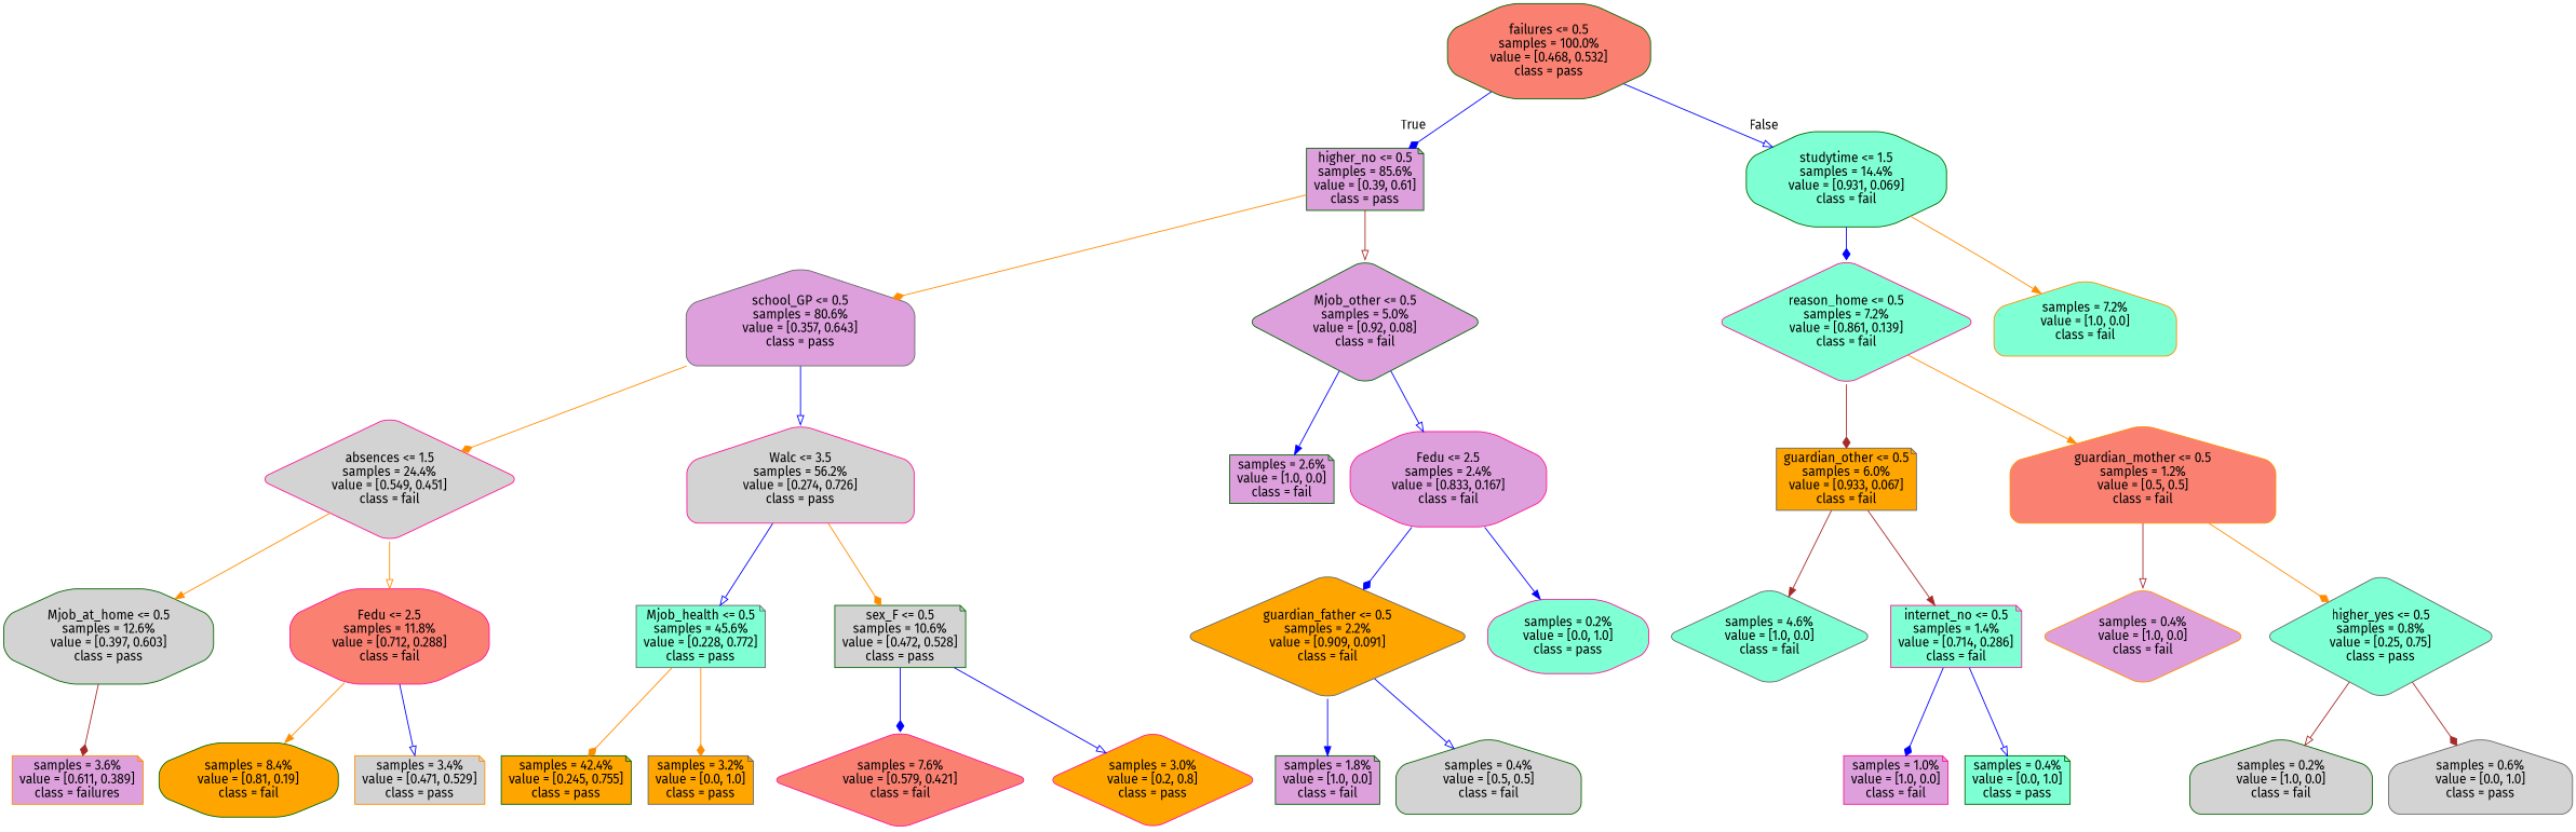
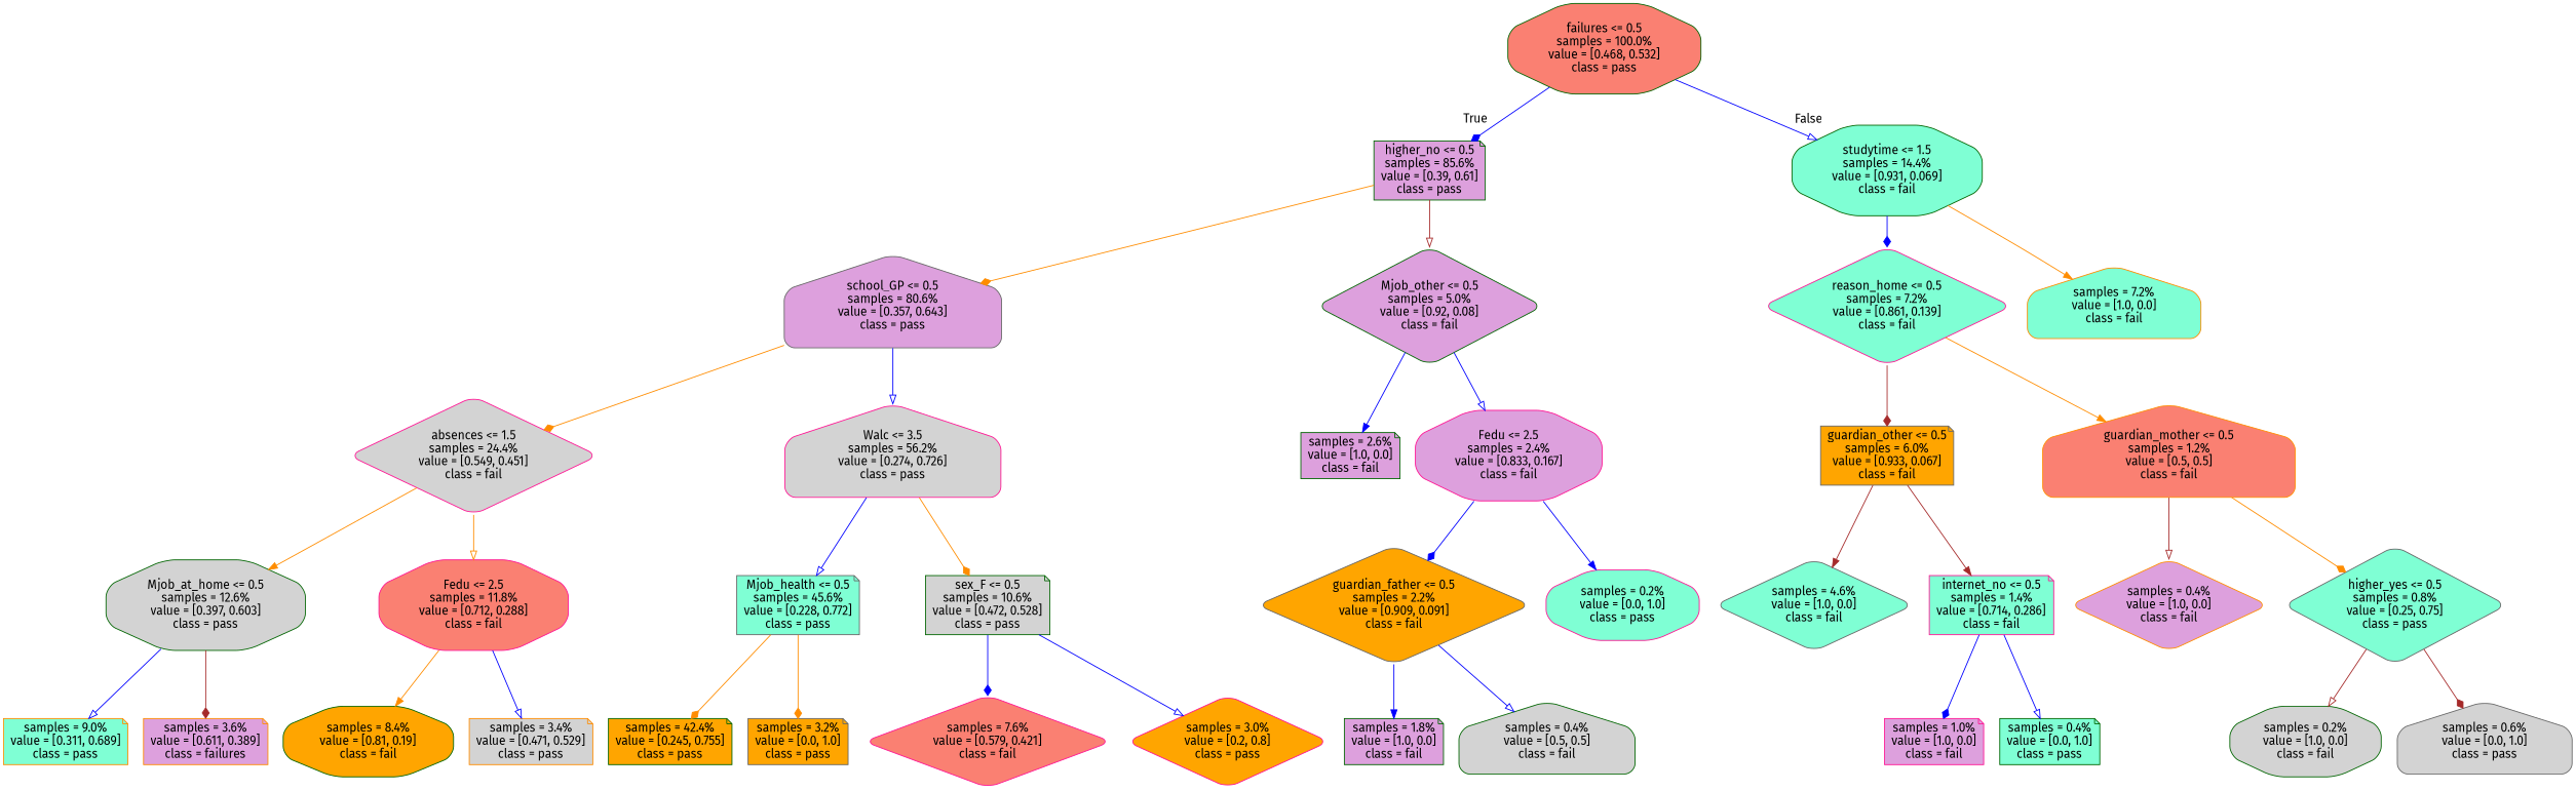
  digraph {
    fontname="Fira Sans"
    node [color=darkgreen fillcolor=aquamarine fontname="Fira Sans" shape=note style="filled, rounded"]
    edge [arrowhead=diamond color=blue fontname="Fira Sans"]
    n1 [fillcolor=salmon label="failures <= 0.5\nsamples = 100.0%\nvalue = [0.468, 0.532]\nclass = pass" shape=octagon]
    n2 [fillcolor=plum label="higher_no <= 0.5\nsamples = 85.6%\nvalue = [0.39, 0.61]\nclass = pass"]
    n3 [label="studytime <= 1.5\nsamples = 14.4%\nvalue = [0.931, 0.069]\nclass = fail" shape=octagon]
    n4 [color=gray40 fillcolor=plum label="school_GP <= 0.5\nsamples = 80.6%\nvalue = [0.357, 0.643]\nclass = pass" shape=house]
    n5 [fillcolor=plum label="Mjob_other <= 0.5\nsamples = 5.0%\nvalue = [0.92, 0.08]\nclass = fail" shape=diamond]
    n6 [color=deeppink label="reason_home <= 0.5\nsamples = 7.2%\nvalue = [0.861, 0.139]\nclass = fail" shape=diamond]
    n7 [color=darkorange label="samples = 7.2%\nvalue = [1.0, 0.0]\nclass = fail" shape=house]
    n8 [color=deeppink fillcolor=lightgrey label="absences <= 1.5\nsamples = 24.4%\nvalue = [0.549, 0.451]\nclass = fail" shape=diamond]
    n9 [color=deeppink fillcolor=lightgrey label="Walc <= 3.5\nsamples = 56.2%\nvalue = [0.274, 0.726]\nclass = pass" shape=house]
    n10 [fillcolor=plum label="samples = 2.6%\nvalue = [1.0, 0.0]\nclass = fail"]
    n11 [color=deeppink fillcolor=plum label="Fedu <= 2.5\nsamples = 2.4%\nvalue = [0.833, 0.167]\nclass = fail" shape=octagon]
    n12 [fillcolor=lightgrey label="Mjob_at_home <= 0.5\nsamples = 12.6%\nvalue = [0.397, 0.603]\nclass = pass" shape=octagon]
    n13 [color=deeppink fillcolor=salmon label="Fedu <= 2.5\nsamples = 11.8%\nvalue = [0.712, 0.288]\nclass = fail" shape=octagon]
    n14 [color=gray40 label="Mjob_health <= 0.5\nsamples = 45.6%\nvalue = [0.228, 0.772]\nclass = pass"]
    n15 [fillcolor=lightgrey label="sex_F <= 0.5\nsamples = 10.6%\nvalue = [0.472, 0.528]\nclass = pass"]
+   n16 [color=darkorange label="samples = 9.0%\nvalue = [0.311, 0.689]\nclass = pass"]
    n17 [color=darkorange fillcolor=plum label="samples = 3.6%\nvalue = [0.611, 0.389]\nclass = failures"]
    n18 [fillcolor=orange label="samples = 8.4%\nvalue = [0.81, 0.19]\nclass = fail" shape=octagon]
    n19 [color=darkorange fillcolor=lightgrey label="samples = 3.4%\nvalue = [0.471, 0.529]\nclass = pass"]
    n20 [fillcolor=orange label="samples = 42.4%\nvalue = [0.245, 0.755]\nclass = pass"]
    n21 [color=gray40 fillcolor=orange label="samples = 3.2%\nvalue = [0.0, 1.0]\nclass = pass"]
    n22 [color=deeppink fillcolor=salmon label="samples = 7.6%\nvalue = [0.579, 0.421]\nclass = fail" shape=diamond]
    n23 [color=deeppink fillcolor=orange label="samples = 3.0%\nvalue = [0.2, 0.8]\nclass = pass" shape=diamond]
    n24 [color=gray40 fillcolor=orange label="guardian_father <= 0.5\nsamples = 2.2%\nvalue = [0.909, 0.091]\nclass = fail" shape=diamond]
    n25 [color=deeppink label="samples = 0.2%\nvalue = [0.0, 1.0]\nclass = pass" shape=octagon]
    n26 [fillcolor=plum label="samples = 1.8%\nvalue = [1.0, 0.0]\nclass = fail"]
    n27 [fillcolor=lightgrey label="samples = 0.4%\nvalue = [0.5, 0.5]\nclass = fail" shape=house]
    n28 [color=gray40 fillcolor=orange label="guardian_other <= 0.5\nsamples = 6.0%\nvalue = [0.933, 0.067]\nclass = fail"]
    n29 [color=darkorange fillcolor=salmon label="guardian_mother <= 0.5\nsamples = 1.2%\nvalue = [0.5, 0.5]\nclass = fail" shape=house]
    n30 [color=gray40 label="samples = 4.6%\nvalue = [1.0, 0.0]\nclass = fail" shape=diamond]
    n31 [color=deeppink label="internet_no <= 0.5\nsamples = 1.4%\nvalue = [0.714, 0.286]\nclass = fail"]
    n32 [color=darkorange fillcolor=plum label="samples = 0.4%\nvalue = [1.0, 0.0]\nclass = fail" shape=diamond]
    n33 [color=gray40 label="higher_yes <= 0.5\nsamples = 0.8%\nvalue = [0.25, 0.75]\nclass = pass" shape=diamond]
    n34 [color=deeppink fillcolor=plum label="samples = 1.0%\nvalue = [1.0, 0.0]\nclass = fail"]
    n35 [label="samples = 0.4%\nvalue = [0.0, 1.0]\nclass = pass"]
-   n36 [fillcolor=lightgrey label="samples = 0.2%\nvalue = [1.0, 0.0]\nclass = fail" shape=house]
+   n36 [fillcolor=lightgrey label="samples = 0.2%\nvalue = [1.0, 0.0]\nclass = fail" shape=octagon]
    n37 [color=gray40 fillcolor=lightgrey label="samples = 0.6%\nvalue = [0.0, 1.0]\nclass = pass" shape=house]
    n1 -> n2 [headlabel=True labelangle=45 labeldistance=2.5]
    n1 -> n3 [arrowhead=onormal headlabel=False labelangle=-45 labeldistance=2.5]
    n2 -> n4 [color=darkorange]
    n2 -> n5 [arrowhead=onormal color=brown]
    n3 -> n6
    n3 -> n7 [arrowhead=normal color=darkorange]
    n4 -> n8 [color=darkorange]
    n4 -> n9 [arrowhead=onormal]
    n5 -> n10 [arrowhead=normal]
    n5 -> n11 [arrowhead=onormal]
    n6 -> n28 [color=brown]
    n6 -> n29 [arrowhead=normal color=darkorange]
    n8 -> n12 [arrowhead=normal color=darkorange]
    n8 -> n13 [arrowhead=onormal color=darkorange]
    n9 -> n14 [arrowhead=onormal]
    n9 -> n15 [color=darkorange]
    n11 -> n24
    n11 -> n25 [arrowhead=normal]
+   n12 -> n16 [arrowhead=onormal]
    n12 -> n17 [color=brown]
    n13 -> n18 [arrowhead=normal color=darkorange]
    n13 -> n19 [arrowhead=onormal]
    n14 -> n20 [color=darkorange]
    n14 -> n21 [color=darkorange]
    n15 -> n22
    n15 -> n23 [arrowhead=onormal]
    n24 -> n26 [arrowhead=normal]
    n24 -> n27 [arrowhead=onormal]
    n28 -> n30 [arrowhead=normal color=brown]
    n28 -> n31 [arrowhead=normal color=brown]
    n29 -> n32 [arrowhead=onormal color=brown]
    n29 -> n33 [color=darkorange]
    n31 -> n34
    n31 -> n35 [arrowhead=onormal]
    n33 -> n36 [arrowhead=onormal color=brown]
    n33 -> n37 [color=brown]
  }
